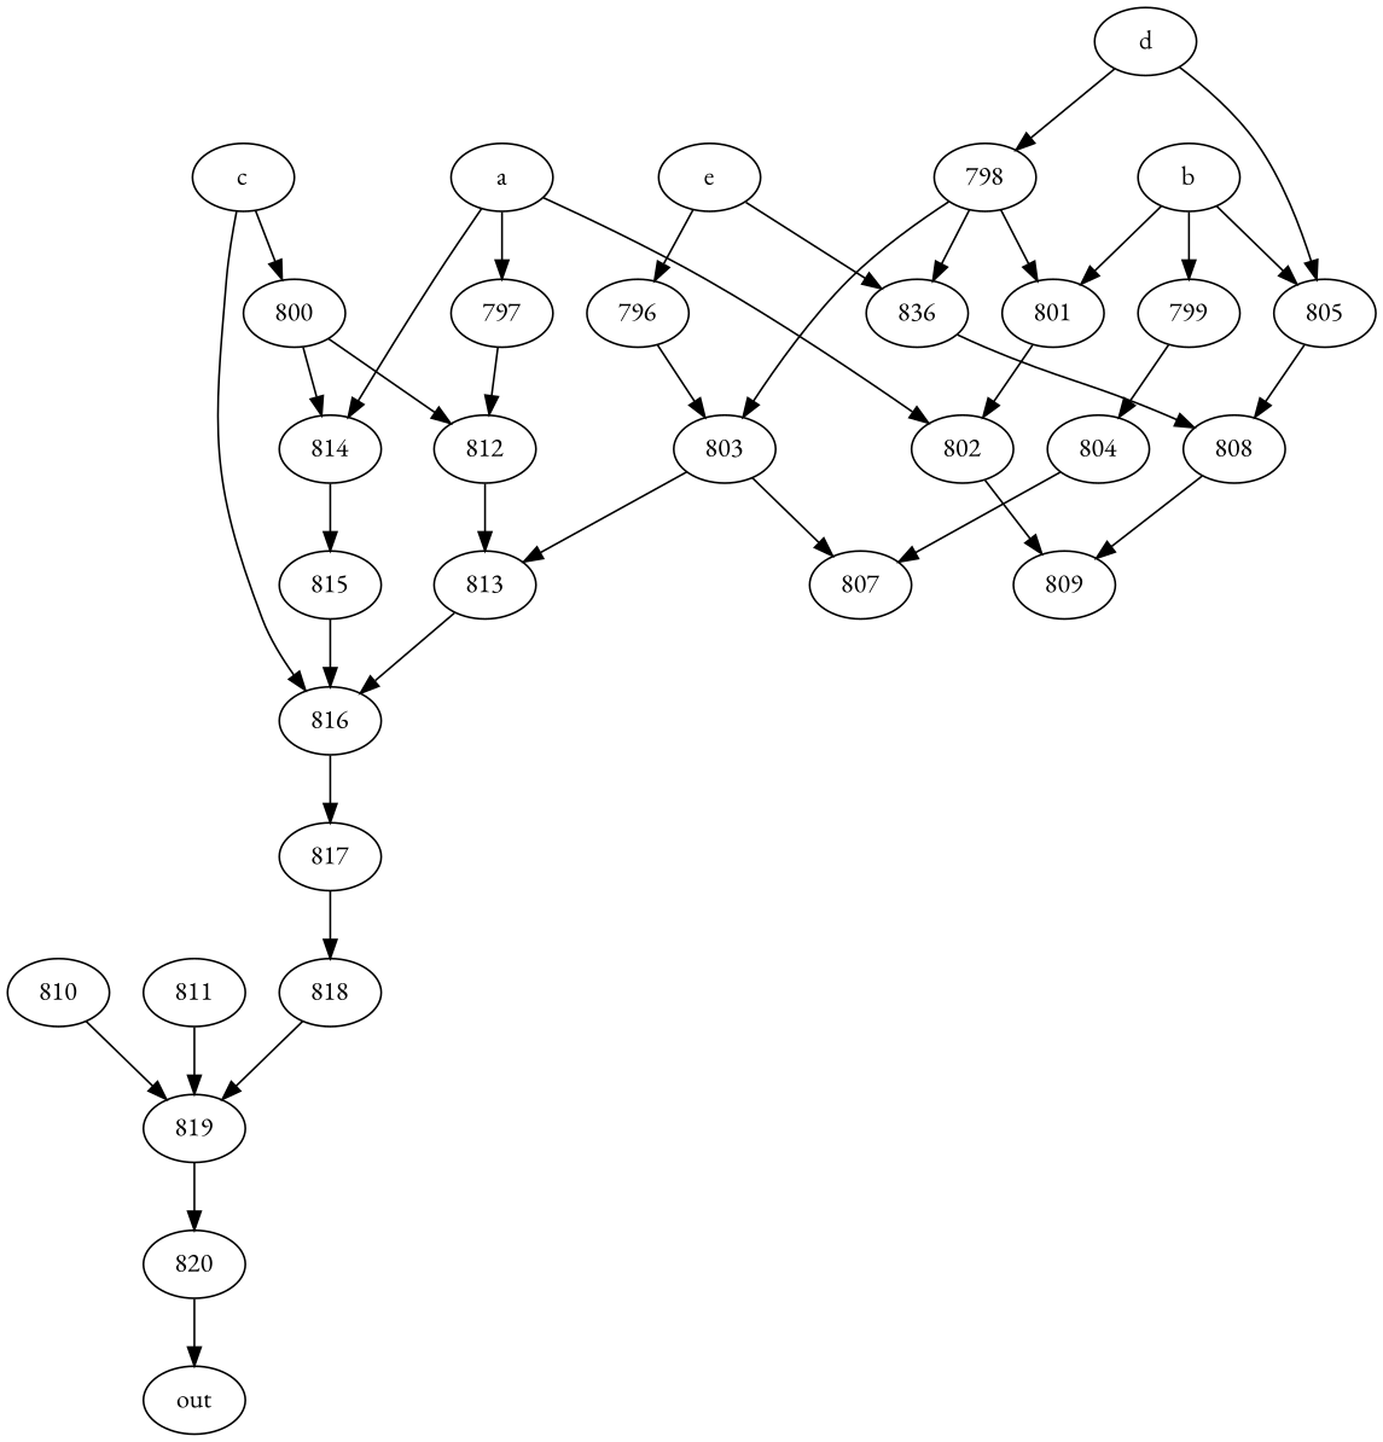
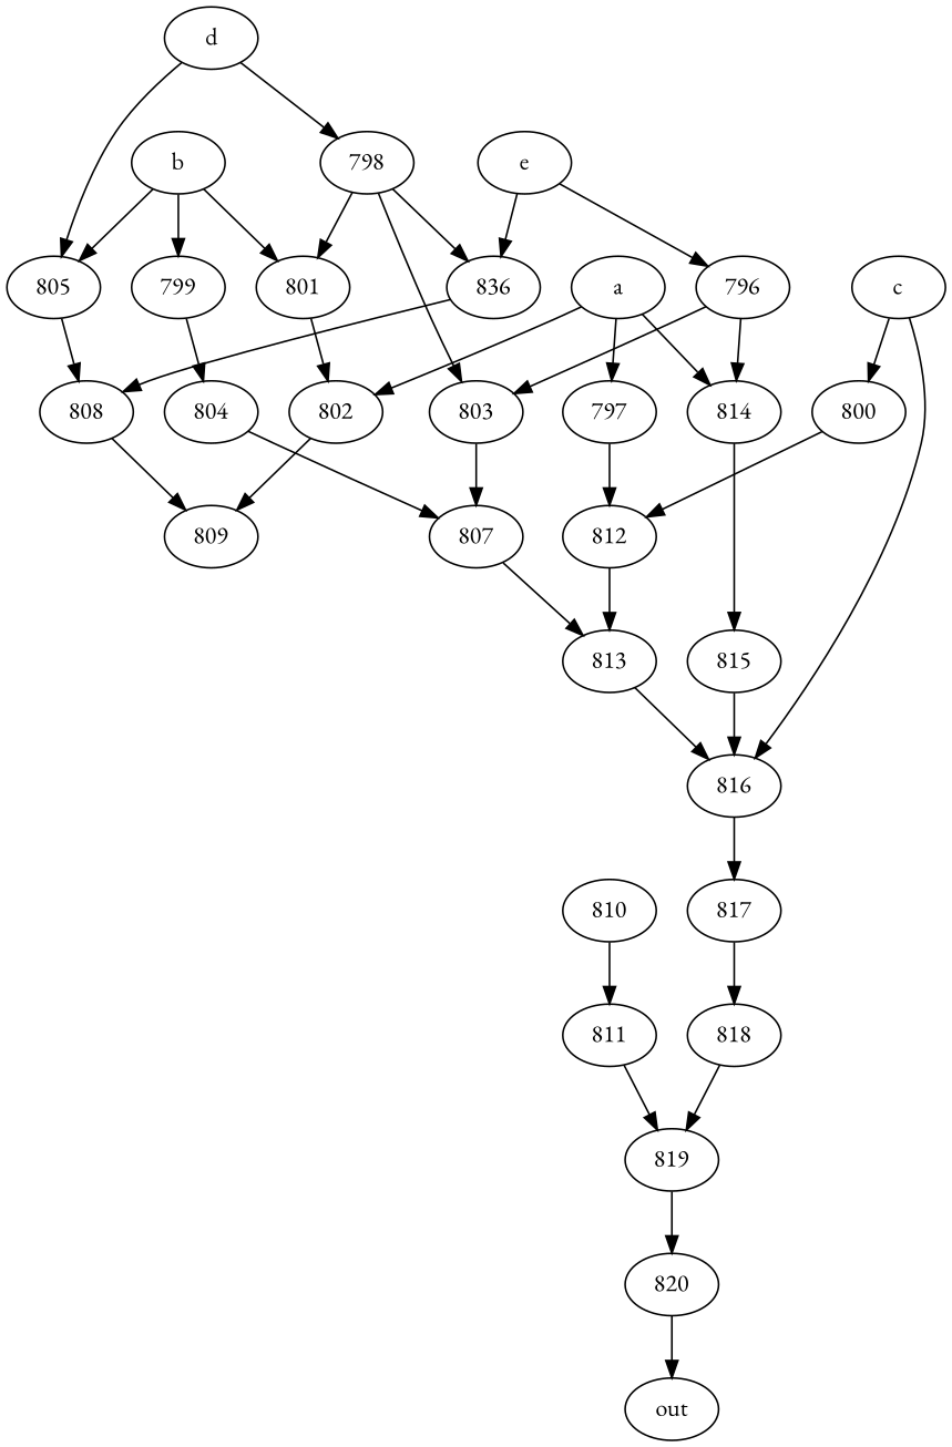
  strict digraph {
    fontname="EB Garamond"
    node [fontname="EB Garamond"]
    edge [fontname="EB Garamond"]
    820
    out
    a
    797
    802
    814
    812
    809
    815
    813
    816
    810
    811
    817
    818
    819
    b
    799
    801
    805
    804
    808
    807
    c
    800
    d
    798
    803
    n29 [label=836]
    e
    796
    820 -> out
    a -> 797
    a -> 802
    a -> 814
    797 -> 812
    802 -> 809
    814 -> 815
    812 -> 813
    815 -> 816
    813 -> 816
    816 -> 817
-   810 -> 819
+   810 -> 811
    811 -> 819
    817 -> 818
    818 -> 819
    819 -> 820
    b -> 799
    b -> 801
    b -> 805
    799 -> 804
    801 -> 802
    805 -> 808
    804 -> 807
    808 -> 809
-   803 -> 813
+   807 -> 813
    c -> 816
    c -> 800
    800 -> 812
    d -> 805
    d -> 798
    798 -> 801
    798 -> 803
    798 -> n29
    803 -> 807
    n29 -> 808
    e -> n29
    e -> 796
-   800 -> 814
+   796 -> 814
    796 -> 803
  }
